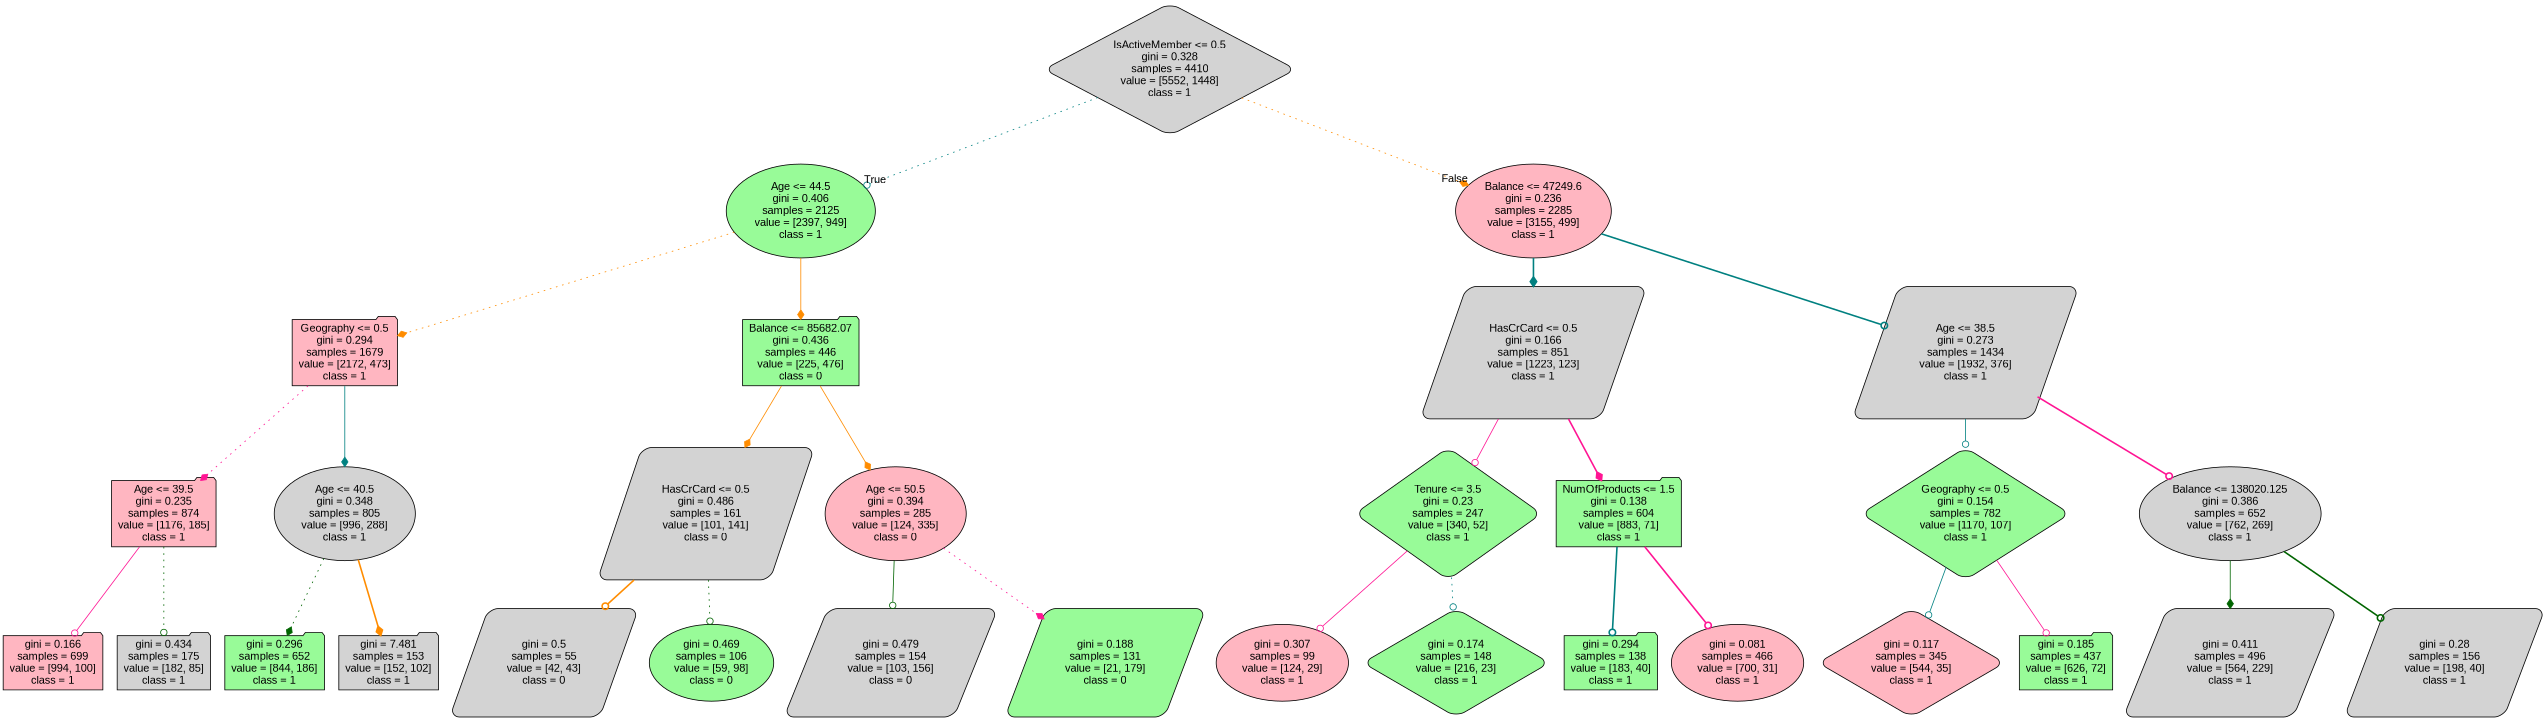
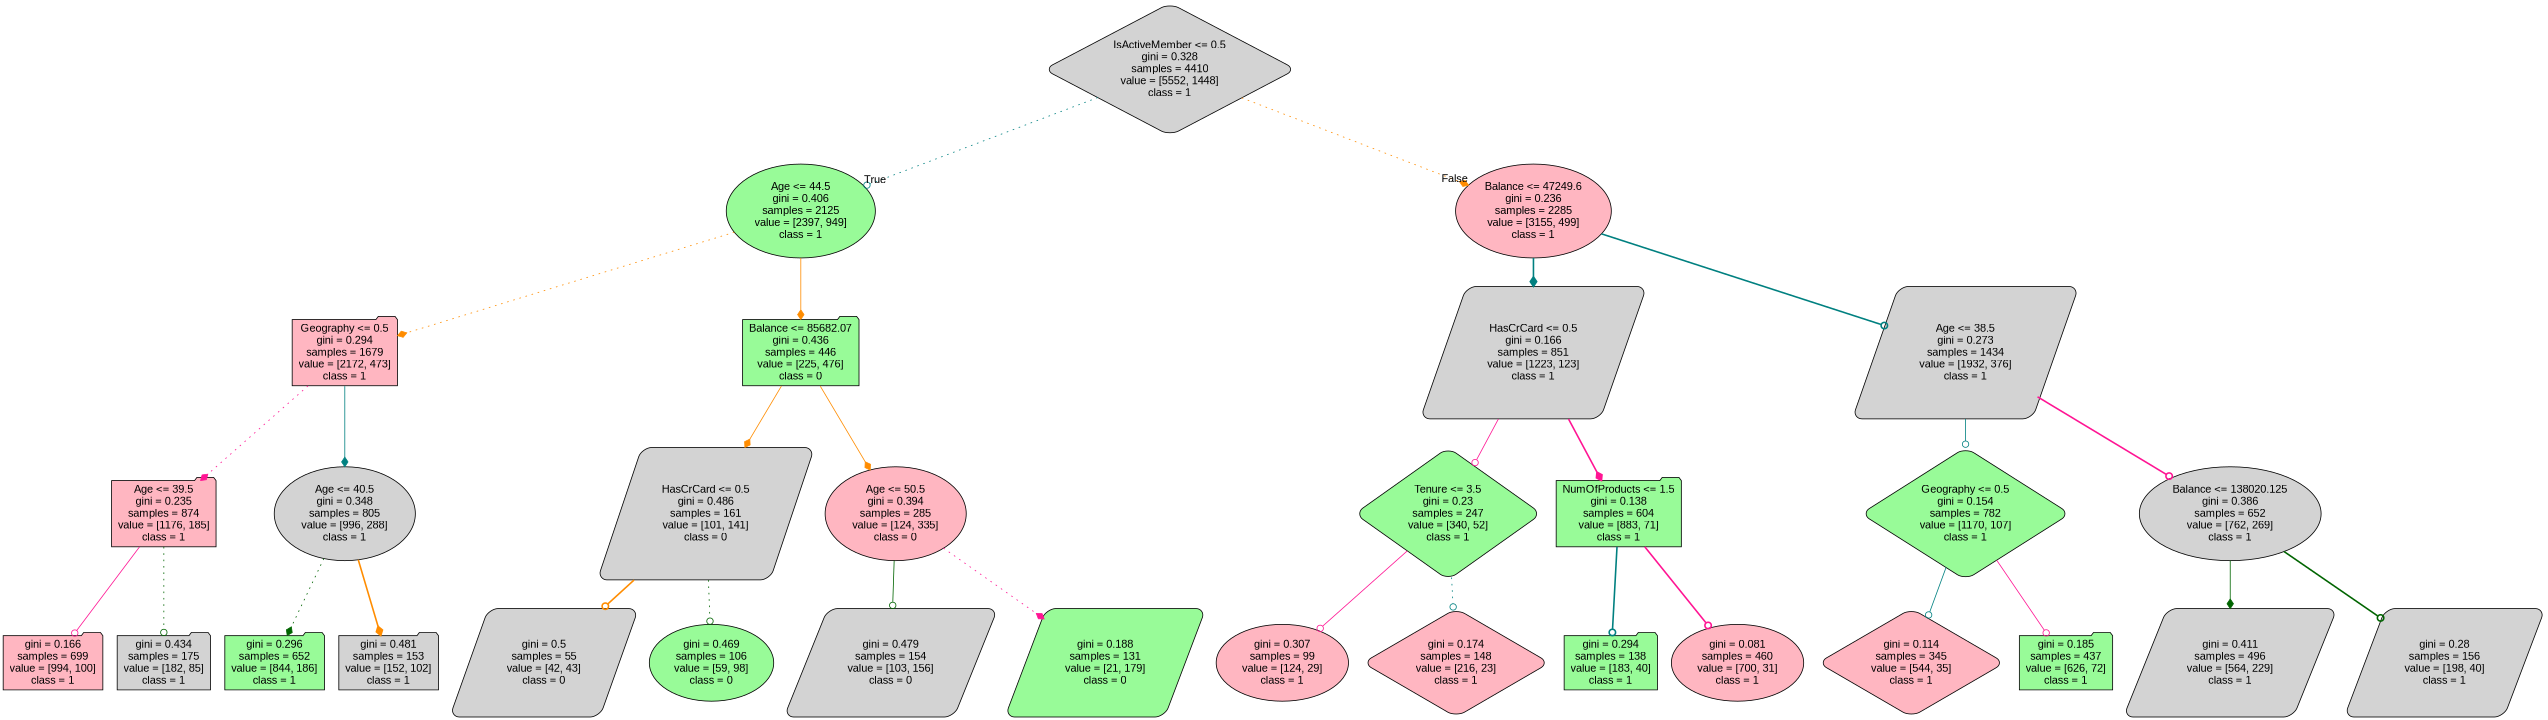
  digraph {
    fontname="Liberation Sans"
    node [color=black fillcolor=lightgrey fontname="Liberation Sans" shape=folder style="filled, rounded"]
    edge [arrowhead=odot color=deeppink fontname="Liberation Sans" style=solid]
    n1 [label="IsActiveMember <= 0.5\ngini = 0.328\nsamples = 4410\nvalue = [5552, 1448]\nclass = 1" shape=diamond]
    n2 [fillcolor=palegreen label="Age <= 44.5\ngini = 0.406\nsamples = 2125\nvalue = [2397, 949]\nclass = 1" shape=ellipse]
    n3 [fillcolor=lightpink label="Balance <= 47249.6\ngini = 0.236\nsamples = 2285\nvalue = [3155, 499]\nclass = 1" shape=ellipse]
    n4 [fillcolor=lightpink label="Geography <= 0.5\ngini = 0.294\nsamples = 1679\nvalue = [2172, 473]\nclass = 1"]
    n5 [fillcolor=palegreen label="Balance <= 85682.07\ngini = 0.436\nsamples = 446\nvalue = [225, 476]\nclass = 0"]
    n6 [label="HasCrCard <= 0.5\ngini = 0.166\nsamples = 851\nvalue = [1223, 123]\nclass = 1" shape=parallelogram]
    n7 [label="Age <= 38.5\ngini = 0.273\nsamples = 1434\nvalue = [1932, 376]\nclass = 1" shape=parallelogram]
    n8 [fillcolor=lightpink label="Age <= 39.5\ngini = 0.235\nsamples = 874\nvalue = [1176, 185]\nclass = 1"]
    n9 [label="Age <= 40.5\ngini = 0.348\nsamples = 805\nvalue = [996, 288]\nclass = 1" shape=ellipse]
    n10 [label="HasCrCard <= 0.5\ngini = 0.486\nsamples = 161\nvalue = [101, 141]\nclass = 0" shape=parallelogram]
    n11 [fillcolor=lightpink label="Age <= 50.5\ngini = 0.394\nsamples = 285\nvalue = [124, 335]\nclass = 0" shape=ellipse]
    n12 [fillcolor=lightpink label="gini = 0.166\nsamples = 699\nvalue = [994, 100]\nclass = 1"]
    n13 [label="gini = 0.434\nsamples = 175\nvalue = [182, 85]\nclass = 1"]
    n14 [fillcolor=palegreen label="gini = 0.296\nsamples = 652\nvalue = [844, 186]\nclass = 1"]
-   n15 [label="gini = 7.481\nsamples = 153\nvalue = [152, 102]\nclass = 1"]
+   n15 [label="gini = 0.481\nsamples = 153\nvalue = [152, 102]\nclass = 1"]
    n16 [label="gini = 0.5\nsamples = 55\nvalue = [42, 43]\nclass = 0" shape=parallelogram]
    n17 [fillcolor=palegreen label="gini = 0.469\nsamples = 106\nvalue = [59, 98]\nclass = 0" shape=ellipse]
    n18 [label="gini = 0.479\nsamples = 154\nvalue = [103, 156]\nclass = 0" shape=parallelogram]
    n19 [fillcolor=palegreen label="gini = 0.188\nsamples = 131\nvalue = [21, 179]\nclass = 0" shape=parallelogram]
    n20 [fillcolor=palegreen label="Tenure <= 3.5\ngini = 0.23\nsamples = 247\nvalue = [340, 52]\nclass = 1" shape=diamond]
    n21 [fillcolor=palegreen label="NumOfProducts <= 1.5\ngini = 0.138\nsamples = 604\nvalue = [883, 71]\nclass = 1"]
    n22 [fillcolor=palegreen label="Geography <= 0.5\ngini = 0.154\nsamples = 782\nvalue = [1170, 107]\nclass = 1" shape=diamond]
    n23 [label="Balance <= 138020.125\ngini = 0.386\nsamples = 652\nvalue = [762, 269]\nclass = 1" shape=ellipse]
    n24 [fillcolor=lightpink label="gini = 0.307\nsamples = 99\nvalue = [124, 29]\nclass = 1" shape=ellipse]
-   n25 [fillcolor=palegreen label="gini = 0.174\nsamples = 148\nvalue = [216, 23]\nclass = 1" shape=diamond]
+   n25 [fillcolor=lightpink label="gini = 0.174\nsamples = 148\nvalue = [216, 23]\nclass = 1" shape=diamond]
    n26 [fillcolor=palegreen label="gini = 0.294\nsamples = 138\nvalue = [183, 40]\nclass = 1"]
-   n27 [fillcolor=lightpink label="gini = 0.081\nsamples = 466\nvalue = [700, 31]\nclass = 1" shape=ellipse]
-   n28 [fillcolor=lightpink label="gini = 0.117\nsamples = 345\nvalue = [544, 35]\nclass = 1" shape=diamond]
+   n27 [fillcolor=lightpink label="gini = 0.081\nsamples = 460\nvalue = [700, 31]\nclass = 1" shape=ellipse]
+   n28 [fillcolor=lightpink label="gini = 0.114\nsamples = 345\nvalue = [544, 35]\nclass = 1" shape=diamond]
    n29 [fillcolor=palegreen label="gini = 0.185\nsamples = 437\nvalue = [626, 72]\nclass = 1"]
    n30 [label="gini = 0.411\nsamples = 496\nvalue = [564, 229]\nclass = 1" shape=parallelogram]
    n31 [label="gini = 0.28\nsamples = 156\nvalue = [198, 40]\nclass = 1" shape=parallelogram]
    n1 -> n2 [color=teal headlabel=True labelangle=45 labeldistance=2.5 style=dotted]
    n1 -> n3 [arrowhead=diamond color=darkorange headlabel=False labelangle=-45 labeldistance=2.5 style=dotted]
    n2 -> n4 [arrowhead=diamond color=darkorange style=dotted]
    n2 -> n5 [arrowhead=diamond color=darkorange]
    n3 -> n6 [arrowhead=diamond color=teal style=bold]
    n3 -> n7 [color=teal style=bold]
    n4 -> n8 [arrowhead=diamond style=dotted]
    n4 -> n9 [arrowhead=diamond color=teal]
    n5 -> n10 [arrowhead=diamond color=darkorange]
    n5 -> n11 [arrowhead=diamond color=darkorange]
    n6 -> n20
    n6 -> n21 [arrowhead=diamond style=bold]
    n7 -> n22 [color=teal]
    n7 -> n23 [style=bold]
    n8 -> n12
    n8 -> n13 [color=darkgreen style=dotted]
    n9 -> n14 [arrowhead=diamond color=darkgreen style=dotted]
    n9 -> n15 [arrowhead=diamond color=darkorange style=bold]
    n10 -> n16 [color=darkorange style=bold]
    n10 -> n17 [color=darkgreen style=dotted]
    n11 -> n18 [color=darkgreen]
    n11 -> n19 [arrowhead=diamond style=dotted]
    n20 -> n24
    n20 -> n25 [color=teal style=dotted]
    n21 -> n26 [color=teal style=bold]
    n21 -> n27 [style=bold]
    n22 -> n28 [color=teal]
    n22 -> n29
    n23 -> n30 [arrowhead=diamond color=darkgreen]
    n23 -> n31 [color=darkgreen style=bold]
  }
